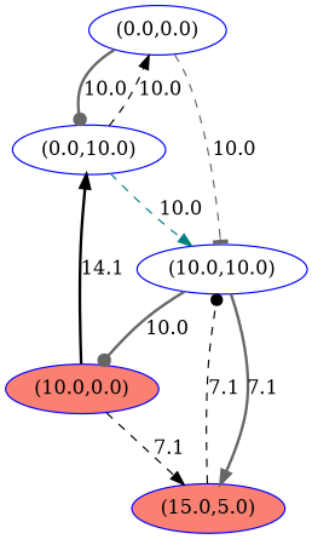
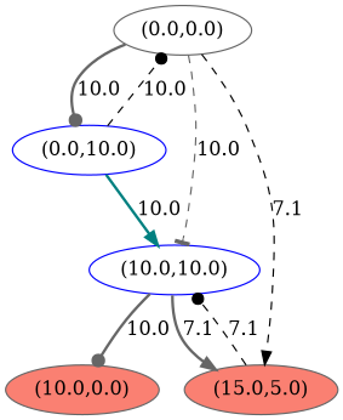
  digraph {
    node [color=blue fillcolor=white style=filled]
    edge [arrowhead=normal color=gray40 style=bold]
-   n1 [label="(0.0,0.0)"]
+   n1 [color=gray40 label="(0.0,0.0)"]
    n2 [label="(0.0,10.0)"]
    n3 [label="(10.0,10.0)"]
-   n4 [fillcolor=salmon label="(10.0,0.0)"]
-   n5 [fillcolor=salmon label="(15.0,5.0)"]
+   n4 [color=gray40 fillcolor=salmon label="(10.0,0.0)"]
+   n5 [color=gray40 fillcolor=salmon label="(15.0,5.0)"]
    n1 -> n2 [arrowhead=dot label=10.0]
    n1 -> n3 [arrowhead=tee label=10.0 style=dashed]
-   n2 -> n1 [color=black label=10.0 style=dashed]
-   n2 -> n3 [color=teal label=10.0 style=dashed]
+   n2 -> n1 [arrowhead=dot color=black label=10.0 style=dashed]
+   n2 -> n3 [color=teal label=10.0]
    n3 -> n4 [arrowhead=dot label=10.0]
    n3 -> n5 [label=7.1]
-   n4 -> n2 [color=black label=14.1]
-   n4 -> n5 [color=black label=7.1 style=dashed]
+   n1 -> n5 [color=black label=7.1 style=dashed]
    n5 -> n3 [arrowhead=dot color=black label=7.1 style=dashed]
  }
